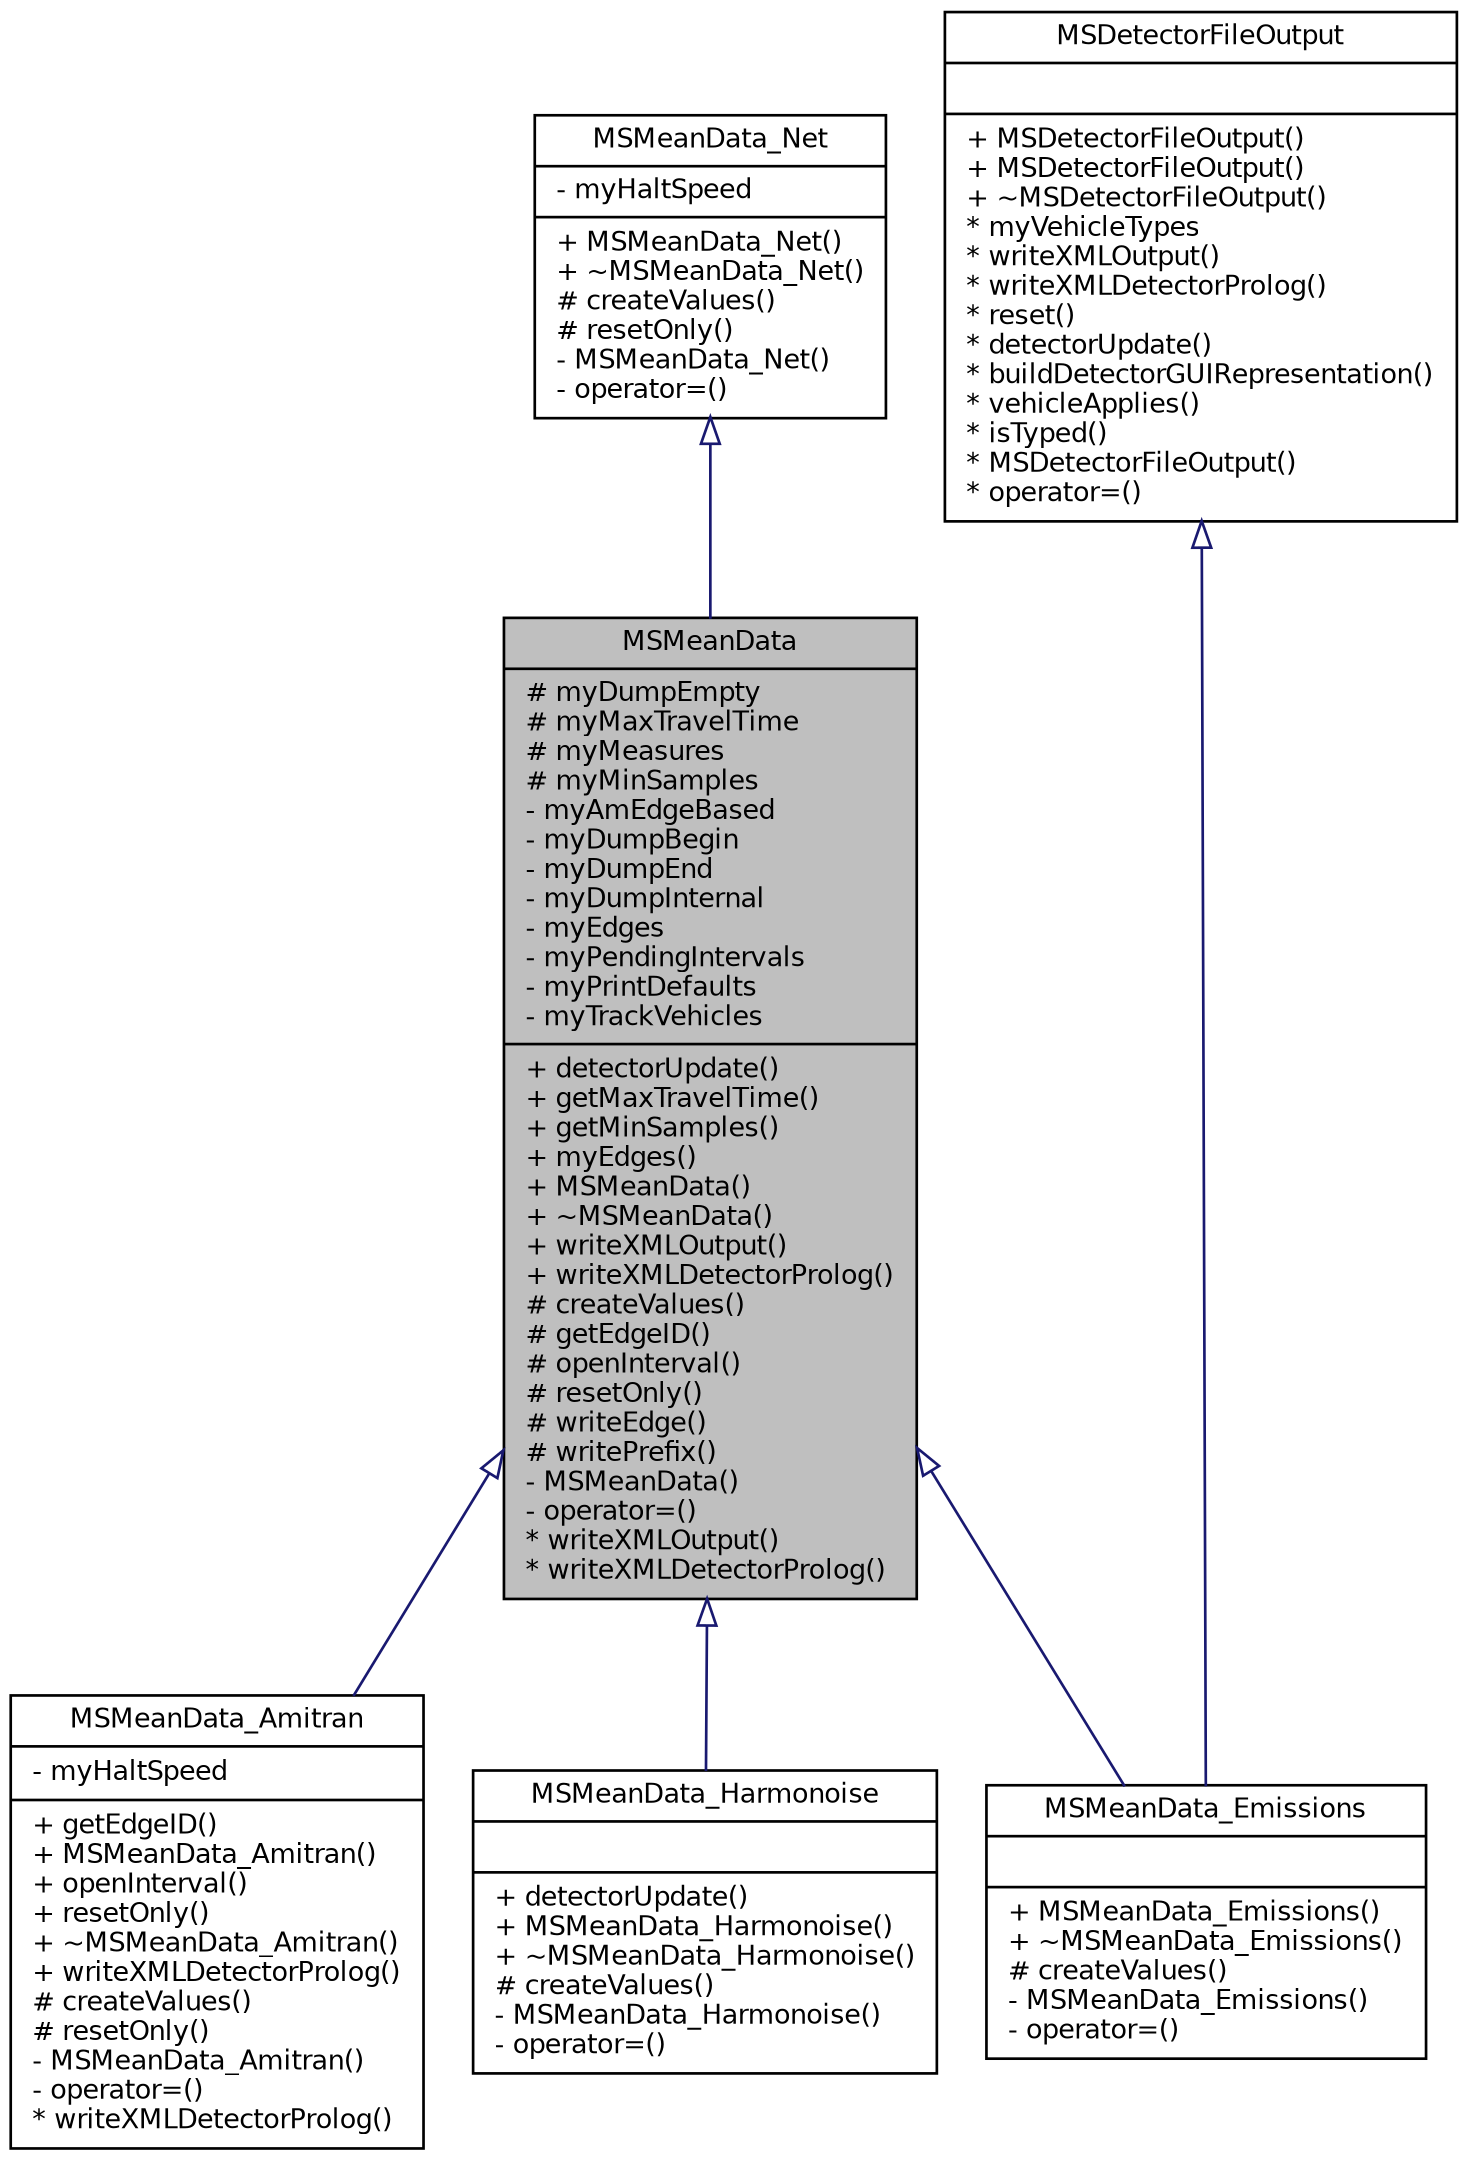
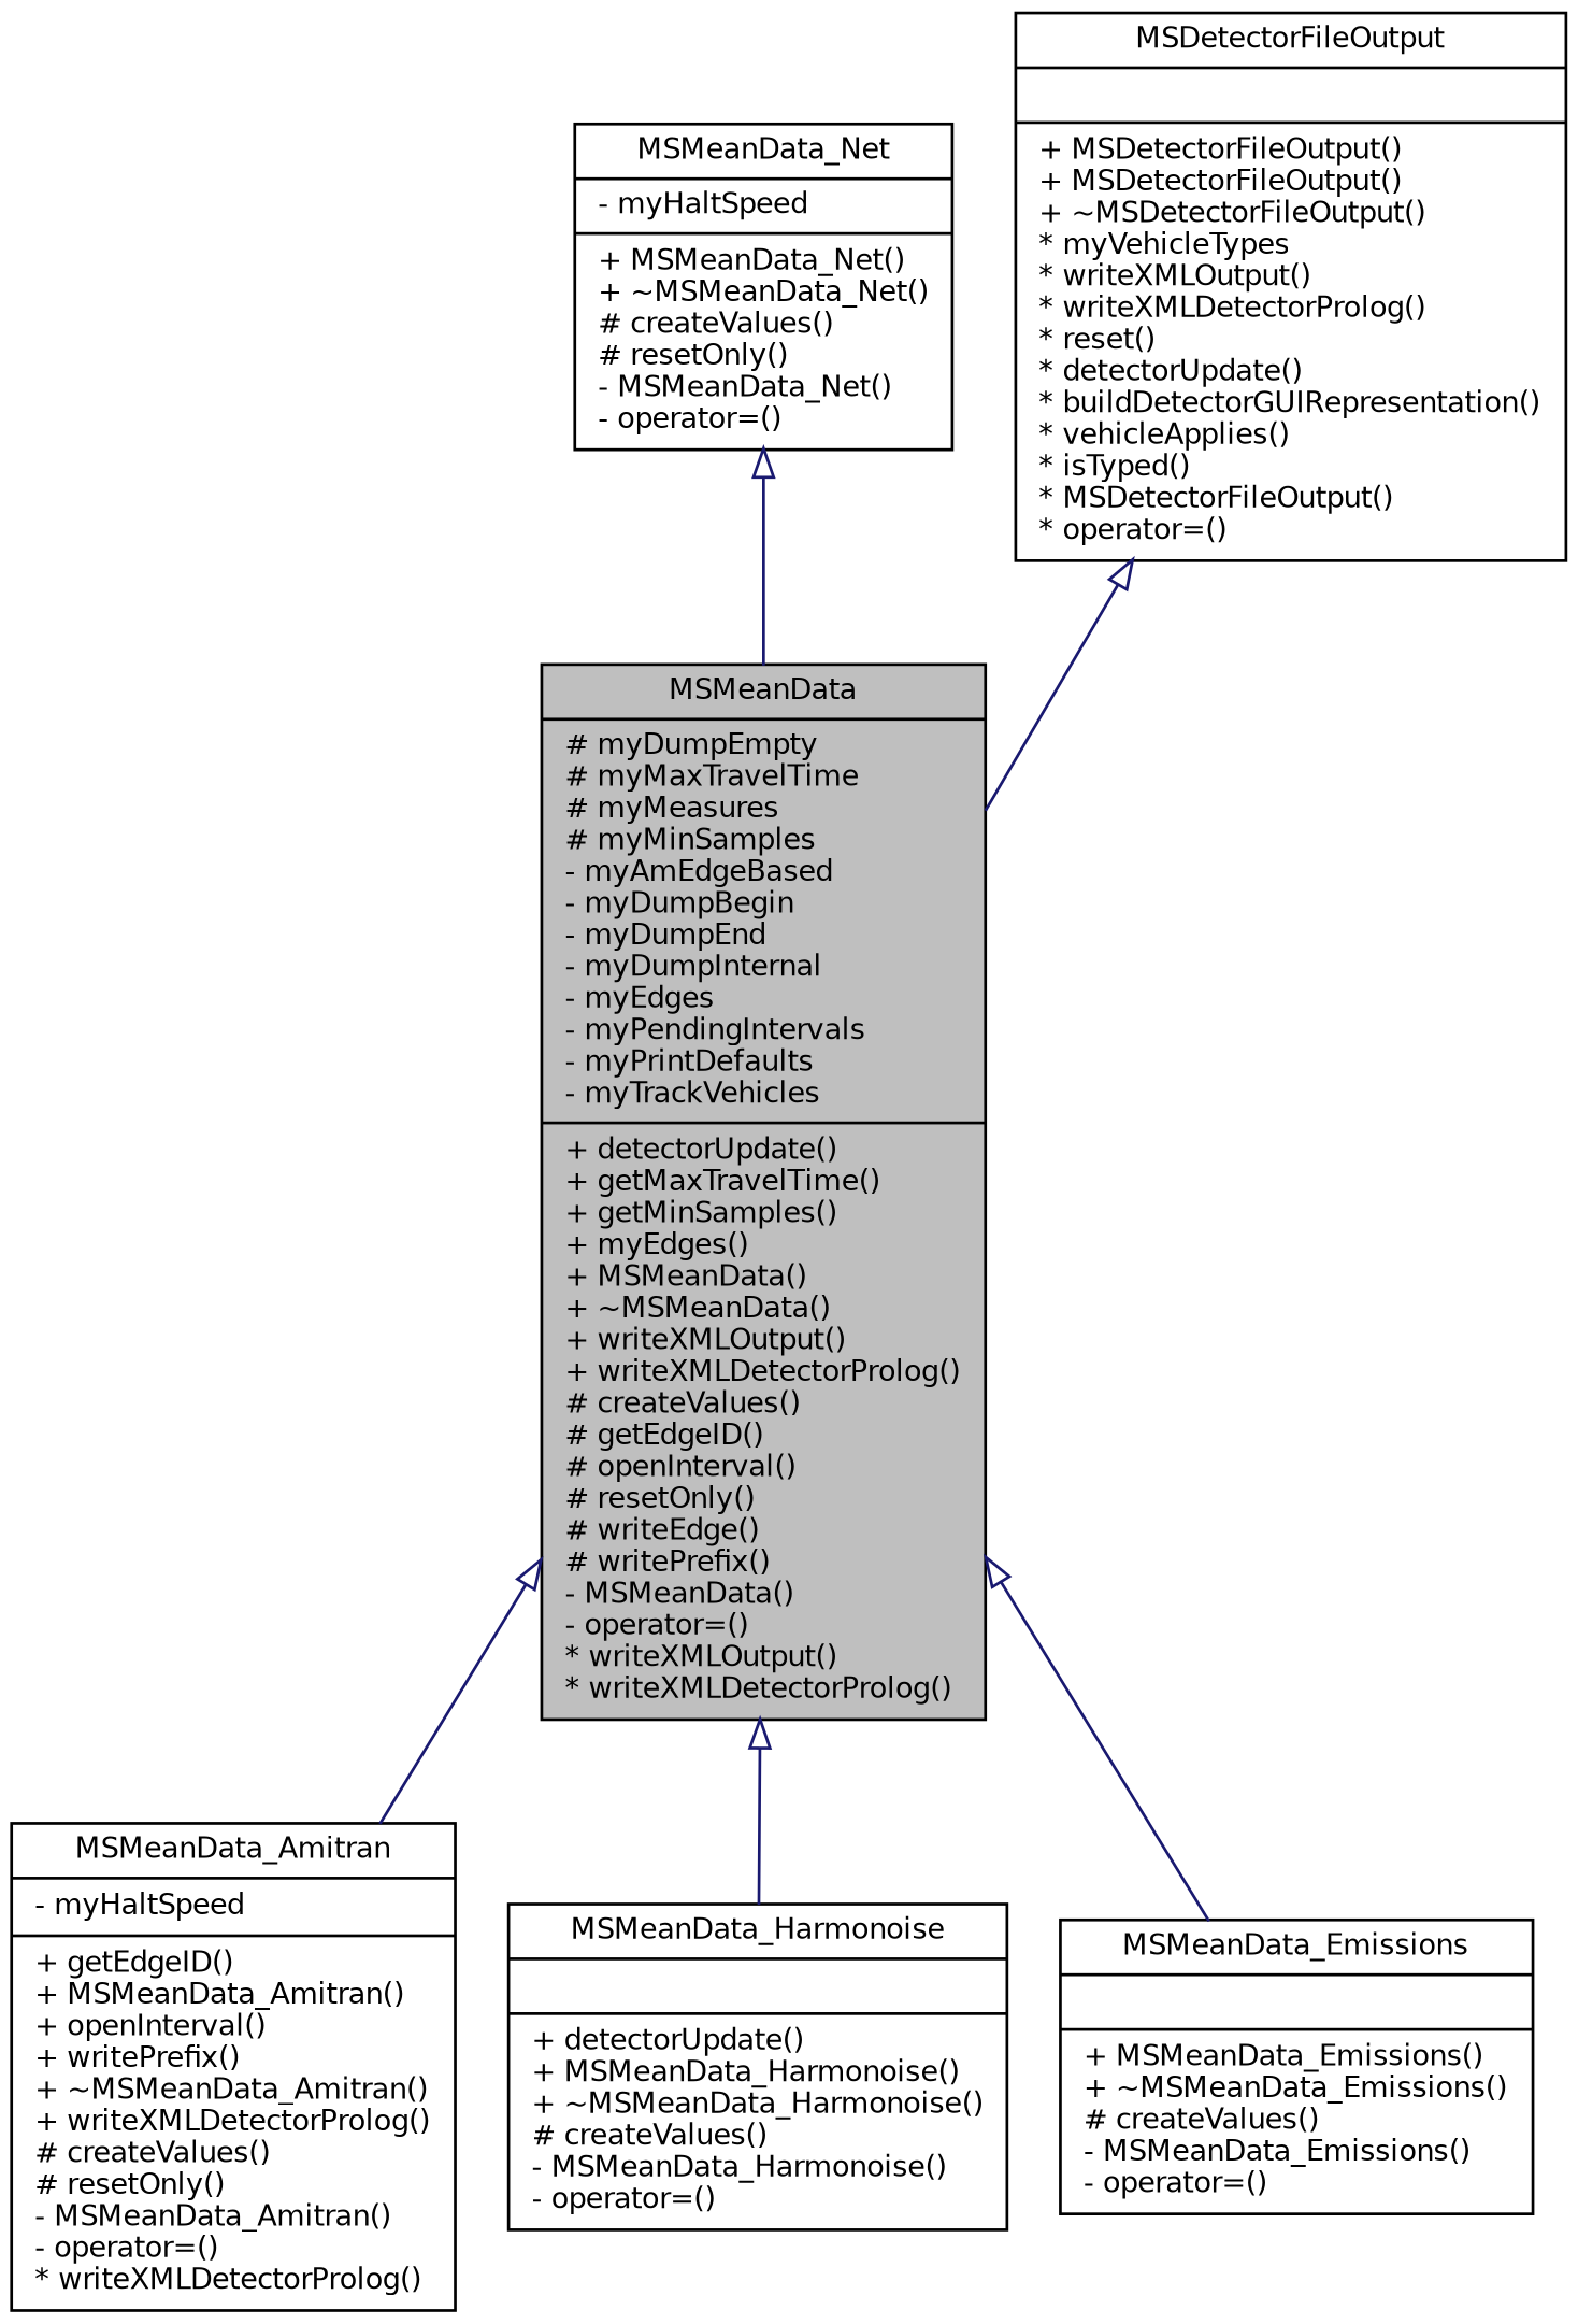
  digraph {
    node [color=black fillcolor=white fontname=Helvetica fontsize=10 shape=record style=filled]
    edge [arrowtail=onormal color=midnightblue dir=back fontname=Helvetica fontsize=10 labelfontname=Helvetica labelfontsize=10 style=solid]
    n1 [fillcolor=grey75 fontcolor=black height=0.2 label="{MSMeanData\n|# myDumpEmpty\l# myMaxTravelTime\l# myMeasures\l# myMinSamples\l- myAmEdgeBased\l- myDumpBegin\l- myDumpEnd\l- myDumpInternal\l- myEdges\l- myPendingIntervals\l- myPrintDefaults\l- myTrackVehicles\l|+ detectorUpdate()\l+ getMaxTravelTime()\l+ getMinSamples()\l+ myEdges()\l+ MSMeanData()\l+ ~MSMeanData()\l+ writeXMLOutput()\l+ writeXMLDetectorProlog()\l# createValues()\l# getEdgeID()\l# openInterval()\l# resetOnly()\l# writeEdge()\l# writePrefix()\l- MSMeanData()\l- operator=()\l* writeXMLOutput()\l* writeXMLDetectorProlog()\l}" width=0.4]
-   n2 [height=0.2 label="{MSMeanData_Amitran\n|- myHaltSpeed\l|+ getEdgeID()\l+ MSMeanData_Amitran()\l+ openInterval()\l+ resetOnly()\l+ ~MSMeanData_Amitran()\l+ writeXMLDetectorProlog()\l# createValues()\l# resetOnly()\l- MSMeanData_Amitran()\l- operator=()\l* writeXMLDetectorProlog()\l}" width=0.4]
+   n2 [height=0.2 label="{MSMeanData_Amitran\n|- myHaltSpeed\l|+ getEdgeID()\l+ MSMeanData_Amitran()\l+ openInterval()\l+ writePrefix()\l+ ~MSMeanData_Amitran()\l+ writeXMLDetectorProlog()\l# createValues()\l# resetOnly()\l- MSMeanData_Amitran()\l- operator=()\l* writeXMLDetectorProlog()\l}" width=0.4]
    n3 [height=0.2 label="{MSMeanData_Emissions\n||+ MSMeanData_Emissions()\l+ ~MSMeanData_Emissions()\l# createValues()\l- MSMeanData_Emissions()\l- operator=()\l}" width=0.4]
    n4 [height=0.2 label="{MSMeanData_Harmonoise\n||+ detectorUpdate()\l+ MSMeanData_Harmonoise()\l+ ~MSMeanData_Harmonoise()\l# createValues()\l- MSMeanData_Harmonoise()\l- operator=()\l}" width=0.4]
    n5 [height=0.2 label="{MSMeanData_Net\n|- myHaltSpeed\l|+ MSMeanData_Net()\l+ ~MSMeanData_Net()\l# createValues()\l# resetOnly()\l- MSMeanData_Net()\l- operator=()\l}" width=0.4]
    n6 [height=0.2 label="{MSDetectorFileOutput\n||+ MSDetectorFileOutput()\l+ MSDetectorFileOutput()\l+ ~MSDetectorFileOutput()\l* myVehicleTypes\l* writeXMLOutput()\l* writeXMLDetectorProlog()\l* reset()\l* detectorUpdate()\l* buildDetectorGUIRepresentation()\l* vehicleApplies()\l* isTyped()\l* MSDetectorFileOutput()\l* operator=()\l}" width=0.4]
    n1 -> n2
    n1 -> n3
    n1 -> n4
    n5 -> n1
-   n6 -> n3
+   n6 -> n1
  }
